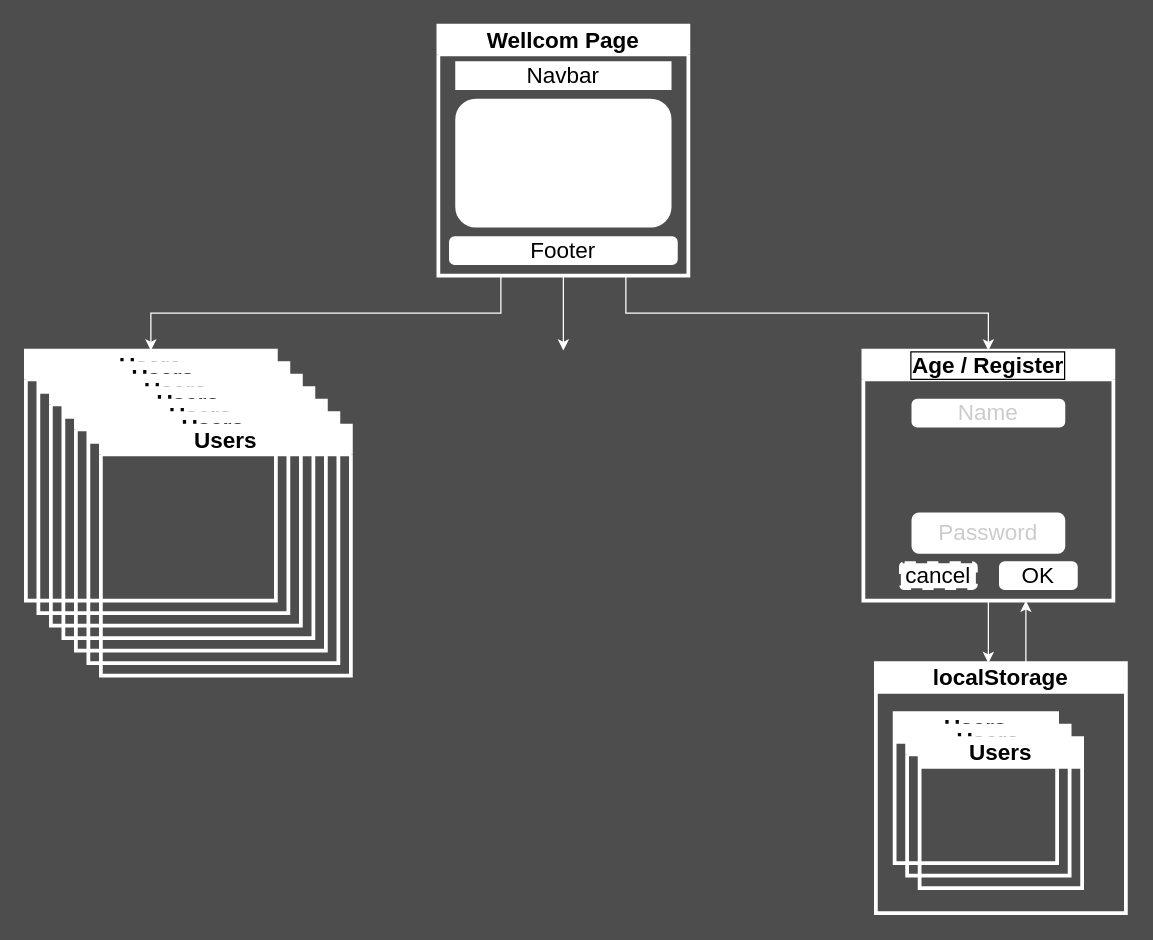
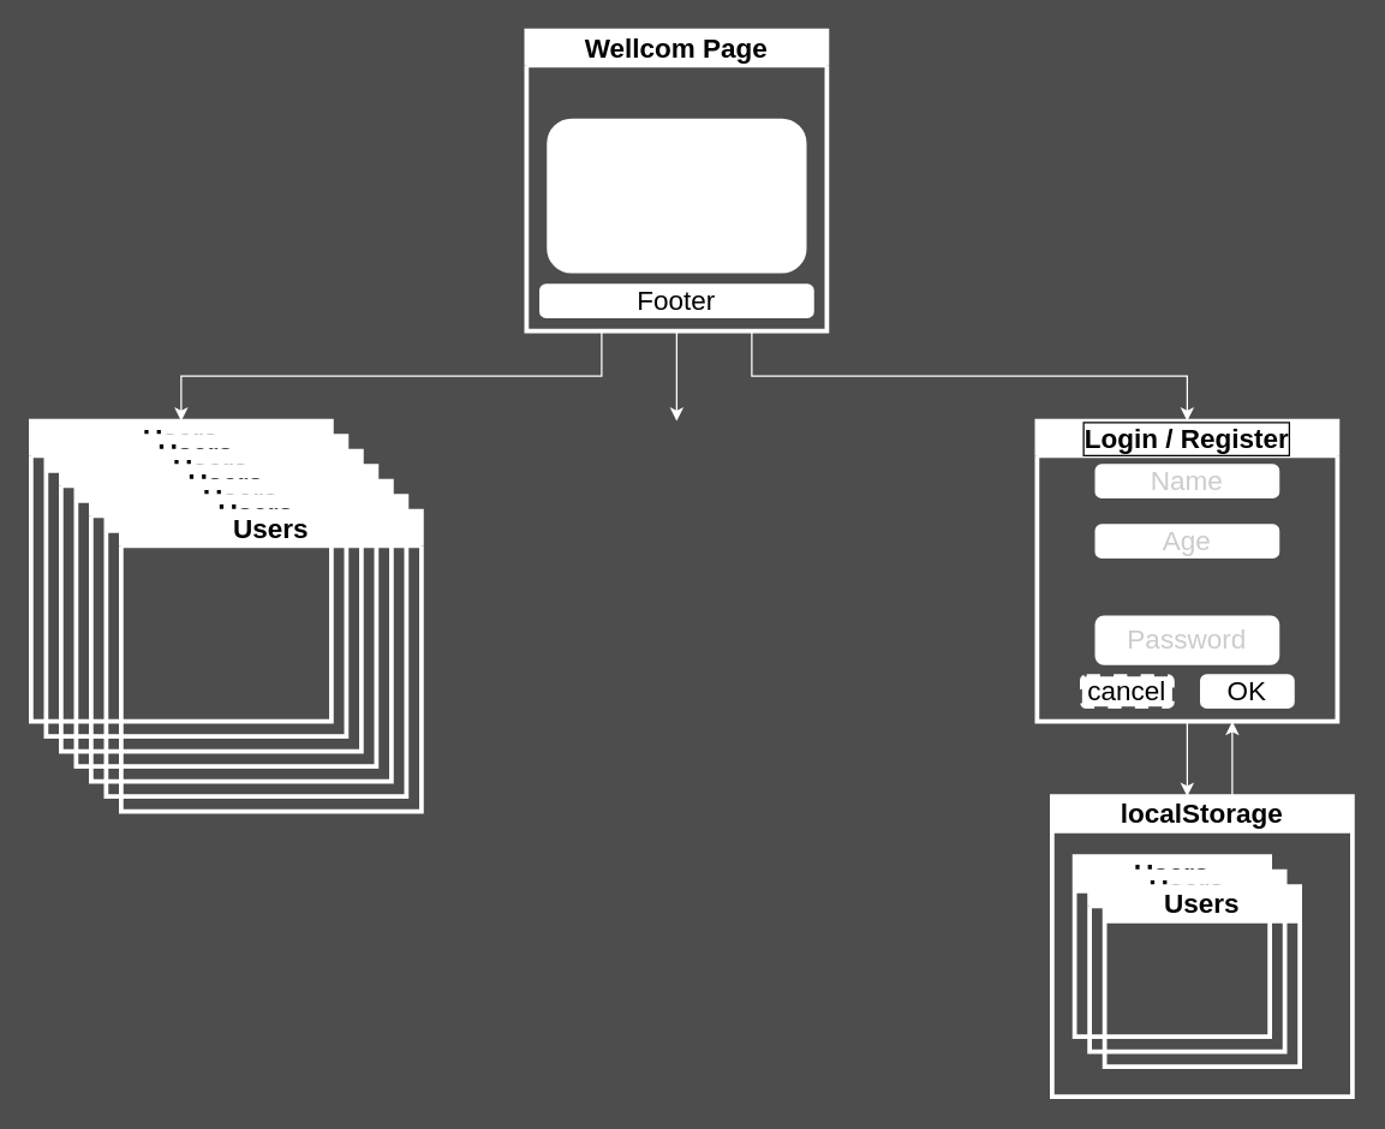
  <mxCell id="0" />
  <mxCell id="1" parent="0" />
  <mxCell id="2" value="" style="edgeStyle=orthogonalEdgeStyle;rounded=0;orthogonalLoop=1;jettySize=auto;html=1;fontSize=18;entryX=0.5;entryY=0;entryDx=0;entryDy=0;strokeColor=#FFFFFF;" edge="1" parent="1" source="4" target="14"><mxGeometry relative="1" as="geometry"><mxPoint x="450" y="370" as="targetPoint" /><Array as="points"><mxPoint x="400" y="250" /><mxPoint x="120" y="250" /></Array></mxGeometry></mxCell>
  <mxCell id="3" value="" style="edgeStyle=orthogonalEdgeStyle;rounded=0;orthogonalLoop=1;jettySize=auto;html=1;fontSize=18;strokeColor=#FFFFFF;" edge="1" parent="1" source="4"><mxGeometry relative="1" as="geometry"><mxPoint x="450" y="280" as="targetPoint" /></mxGeometry></mxCell>
  <mxCell id="4" value="&lt;font style=&quot;font-size: 18px;&quot;&gt;Wellcom Page&lt;/font&gt;" style="swimlane;whiteSpace=wrap;html=1;strokeWidth=3;strokeColor=#FFFFFF;" vertex="1" parent="1"><mxGeometry x="350" y="20" width="200" height="200" as="geometry" /></mxCell>
- <mxCell id="5" value="Navbar&lt;br&gt;" style="rounded=0;whiteSpace=wrap;html=1;strokeColor=#FFFFFF;strokeWidth=3;fontSize=18;" vertex="1" parent="4"><mxGeometry x="15" y="30" width="170" height="20" as="geometry" /></mxCell>
  <mxCell id="6" value="" style="rounded=1;whiteSpace=wrap;html=1;strokeColor=#FFFFFF;strokeWidth=3;fontSize=18;" vertex="1" parent="4"><mxGeometry x="15" y="60" width="170" height="100" as="geometry" /></mxCell>
  <mxCell id="7" value="Footer" style="rounded=1;whiteSpace=wrap;html=1;strokeColor=#FFFFFF;strokeWidth=3;fontSize=18;" vertex="1" parent="4"><mxGeometry x="10" y="170" width="180" height="20" as="geometry" /></mxCell>
  <mxCell id="8" value="" style="edgeStyle=orthogonalEdgeStyle;rounded=0;orthogonalLoop=1;jettySize=auto;html=1;fontSize=18;strokeColor=#FFFFFF;" edge="1" parent="1" source="9"><mxGeometry relative="1" as="geometry"><mxPoint x="790" y="530" as="targetPoint" /></mxGeometry></mxCell>
- <mxCell id="9" value="&lt;font style=&quot;font-size: 18px;&quot;&gt;Age / Register&lt;/font&gt;" style="swimlane;whiteSpace=wrap;html=1;strokeWidth=3;labelBorderColor=default;strokeColor=#FFFFFF;" vertex="1" parent="1"><mxGeometry x="690" y="280" width="200" height="200" as="geometry" /></mxCell>
- <mxCell id="10" value="&lt;font color=&quot;#cccccc&quot;&gt;Name&lt;/font&gt;" style="rounded=1;whiteSpace=wrap;html=1;strokeColor=#FFFFFF;strokeWidth=3;fontSize=18;" vertex="1" parent="9"><mxGeometry x="40" y="40" width="120" height="20" as="geometry" /></mxCell>
+ <mxCell id="9" value="&lt;font style=&quot;font-size: 18px;&quot;&gt;Login / Register&lt;/font&gt;" style="swimlane;whiteSpace=wrap;html=1;strokeWidth=3;labelBorderColor=default;strokeColor=#FFFFFF;" vertex="1" parent="1"><mxGeometry x="690" y="280" width="200" height="200" as="geometry" /></mxCell>
+ <mxCell id="10" value="&lt;font color=&quot;#cccccc&quot;&gt;Name&lt;/font&gt;" style="rounded=1;whiteSpace=wrap;html=1;strokeColor=#FFFFFF;strokeWidth=3;fontSize=18;" vertex="1" parent="9"><mxGeometry x="40" y="30" width="120" height="20" as="geometry" /></mxCell>
+ <mxCell id="11" value="&lt;font color=&quot;#cccccc&quot;&gt;Age&lt;/font&gt;" style="rounded=1;whiteSpace=wrap;html=1;strokeColor=#FFFFFF;strokeWidth=3;fontSize=18;" vertex="1" parent="9"><mxGeometry x="40" y="70" width="120" height="20" as="geometry" /></mxCell>
  <mxCell id="12" value="OK" style="rounded=1;whiteSpace=wrap;html=1;strokeColor=#FFFFFF;strokeWidth=3;fontSize=18;" vertex="1" parent="9"><mxGeometry x="110" y="170" width="60" height="20" as="geometry" /></mxCell>
  <mxCell id="13" value="cancel" style="rounded=1;whiteSpace=wrap;html=1;strokeColor=#FFFFFF;strokeWidth=3;fontSize=18;dashed=1;" vertex="1" parent="9"><mxGeometry x="30" y="170" width="60" height="20" as="geometry" /></mxCell>
  <mxCell id="14" value="&lt;font style=&quot;font-size: 18px;&quot;&gt;Users&lt;/font&gt;" style="swimlane;whiteSpace=wrap;html=1;strokeWidth=3;strokeColor=#FFFFFF;" vertex="1" parent="1"><mxGeometry x="20" y="280" width="200" height="200" as="geometry" /></mxCell>
  <mxCell id="15" value="" style="edgeStyle=orthogonalEdgeStyle;rounded=0;orthogonalLoop=1;jettySize=auto;html=1;fontSize=18;strokeColor=#FFFFFF;" edge="1" parent="1" source="16"><mxGeometry relative="1" as="geometry"><mxPoint x="820" y="480" as="targetPoint" /><Array as="points"><mxPoint x="820" y="520" /><mxPoint x="820" y="520" /></Array></mxGeometry></mxCell>
  <mxCell id="16" value="&lt;font style=&quot;font-size: 18px;&quot;&gt;localStorage&lt;/font&gt;" style="swimlane;whiteSpace=wrap;html=1;strokeWidth=3;strokeColor=#FFFFFF;" vertex="1" parent="1"><mxGeometry x="700" y="530" width="200" height="200" as="geometry" /></mxCell>
  <mxCell id="17" value="&lt;font style=&quot;font-size: 18px;&quot;&gt;Users&lt;/font&gt;" style="swimlane;whiteSpace=wrap;html=1;strokeWidth=3;strokeColor=#FFFFFF;" vertex="1" parent="16"><mxGeometry x="15" y="40" width="130" height="120" as="geometry" /></mxCell>
  <mxCell id="18" value="&lt;font style=&quot;font-size: 18px;&quot;&gt;Users&lt;/font&gt;" style="swimlane;whiteSpace=wrap;html=1;strokeWidth=3;strokeColor=#FFFFFF;" vertex="1" parent="16"><mxGeometry x="25" y="50" width="130" height="120" as="geometry" /></mxCell>
  <mxCell id="19" value="&lt;font style=&quot;font-size: 18px;&quot;&gt;Users&lt;/font&gt;" style="swimlane;whiteSpace=wrap;html=1;strokeWidth=3;strokeColor=#FFFFFF;" vertex="1" parent="16"><mxGeometry x="35" y="60" width="130" height="120" as="geometry" /></mxCell>
  <mxCell id="20" value="" style="edgeStyle=orthogonalEdgeStyle;rounded=0;orthogonalLoop=1;jettySize=auto;html=1;fontSize=18;entryX=0.5;entryY=0;entryDx=0;entryDy=0;strokeColor=#FFFFFF;" edge="1" parent="1" target="9"><mxGeometry relative="1" as="geometry"><mxPoint x="485" y="220" as="sourcePoint" /><mxPoint x="475" y="280" as="targetPoint" /><Array as="points"><mxPoint x="500" y="220" /><mxPoint x="500" y="250" /><mxPoint x="790" y="250" /></Array></mxGeometry></mxCell>
  <mxCell id="21" value="&lt;font color=&quot;#cccccc&quot;&gt;Password&lt;/font&gt;" style="rounded=1;whiteSpace=wrap;html=1;strokeColor=#FFFFFF;strokeWidth=3;fontSize=18;" vertex="1" parent="1"><mxGeometry x="730" y="411" width="120" height="30" as="geometry" /></mxCell>
  <mxCell id="22" value="&lt;font style=&quot;font-size: 18px;&quot;&gt;Users&lt;/font&gt;" style="swimlane;whiteSpace=wrap;html=1;strokeWidth=3;strokeColor=#FFFFFF;" vertex="1" parent="1"><mxGeometry x="30" y="290" width="200" height="200" as="geometry" /></mxCell>
  <mxCell id="23" value="&lt;font style=&quot;font-size: 18px;&quot;&gt;Users&lt;/font&gt;" style="swimlane;whiteSpace=wrap;html=1;strokeWidth=3;strokeColor=#FFFFFF;" vertex="1" parent="1"><mxGeometry x="40" y="300" width="200" height="200" as="geometry" /></mxCell>
  <mxCell id="24" value="&lt;font style=&quot;font-size: 18px;&quot;&gt;Users&lt;/font&gt;" style="swimlane;whiteSpace=wrap;html=1;strokeWidth=3;strokeColor=#FFFFFF;" vertex="1" parent="1"><mxGeometry x="50" y="310" width="200" height="200" as="geometry" /></mxCell>
  <mxCell id="25" value="&lt;font style=&quot;font-size: 18px;&quot;&gt;Users&lt;/font&gt;" style="swimlane;whiteSpace=wrap;html=1;strokeWidth=3;strokeColor=#FFFFFF;" vertex="1" parent="1"><mxGeometry x="60" y="320" width="200" height="200" as="geometry" /></mxCell>
  <mxCell id="26" value="&lt;font style=&quot;font-size: 18px;&quot;&gt;Users&lt;/font&gt;" style="swimlane;whiteSpace=wrap;html=1;strokeWidth=3;strokeColor=#FFFFFF;" vertex="1" parent="1"><mxGeometry x="70" y="330" width="200" height="200" as="geometry" /></mxCell>
  <mxCell id="27" value="&lt;font style=&quot;font-size: 18px;&quot;&gt;Users&lt;/font&gt;" style="swimlane;whiteSpace=wrap;html=1;strokeWidth=3;strokeColor=#FFFFFF;" vertex="1" parent="1"><mxGeometry x="80" y="340" width="200" height="200" as="geometry" /></mxCell>
